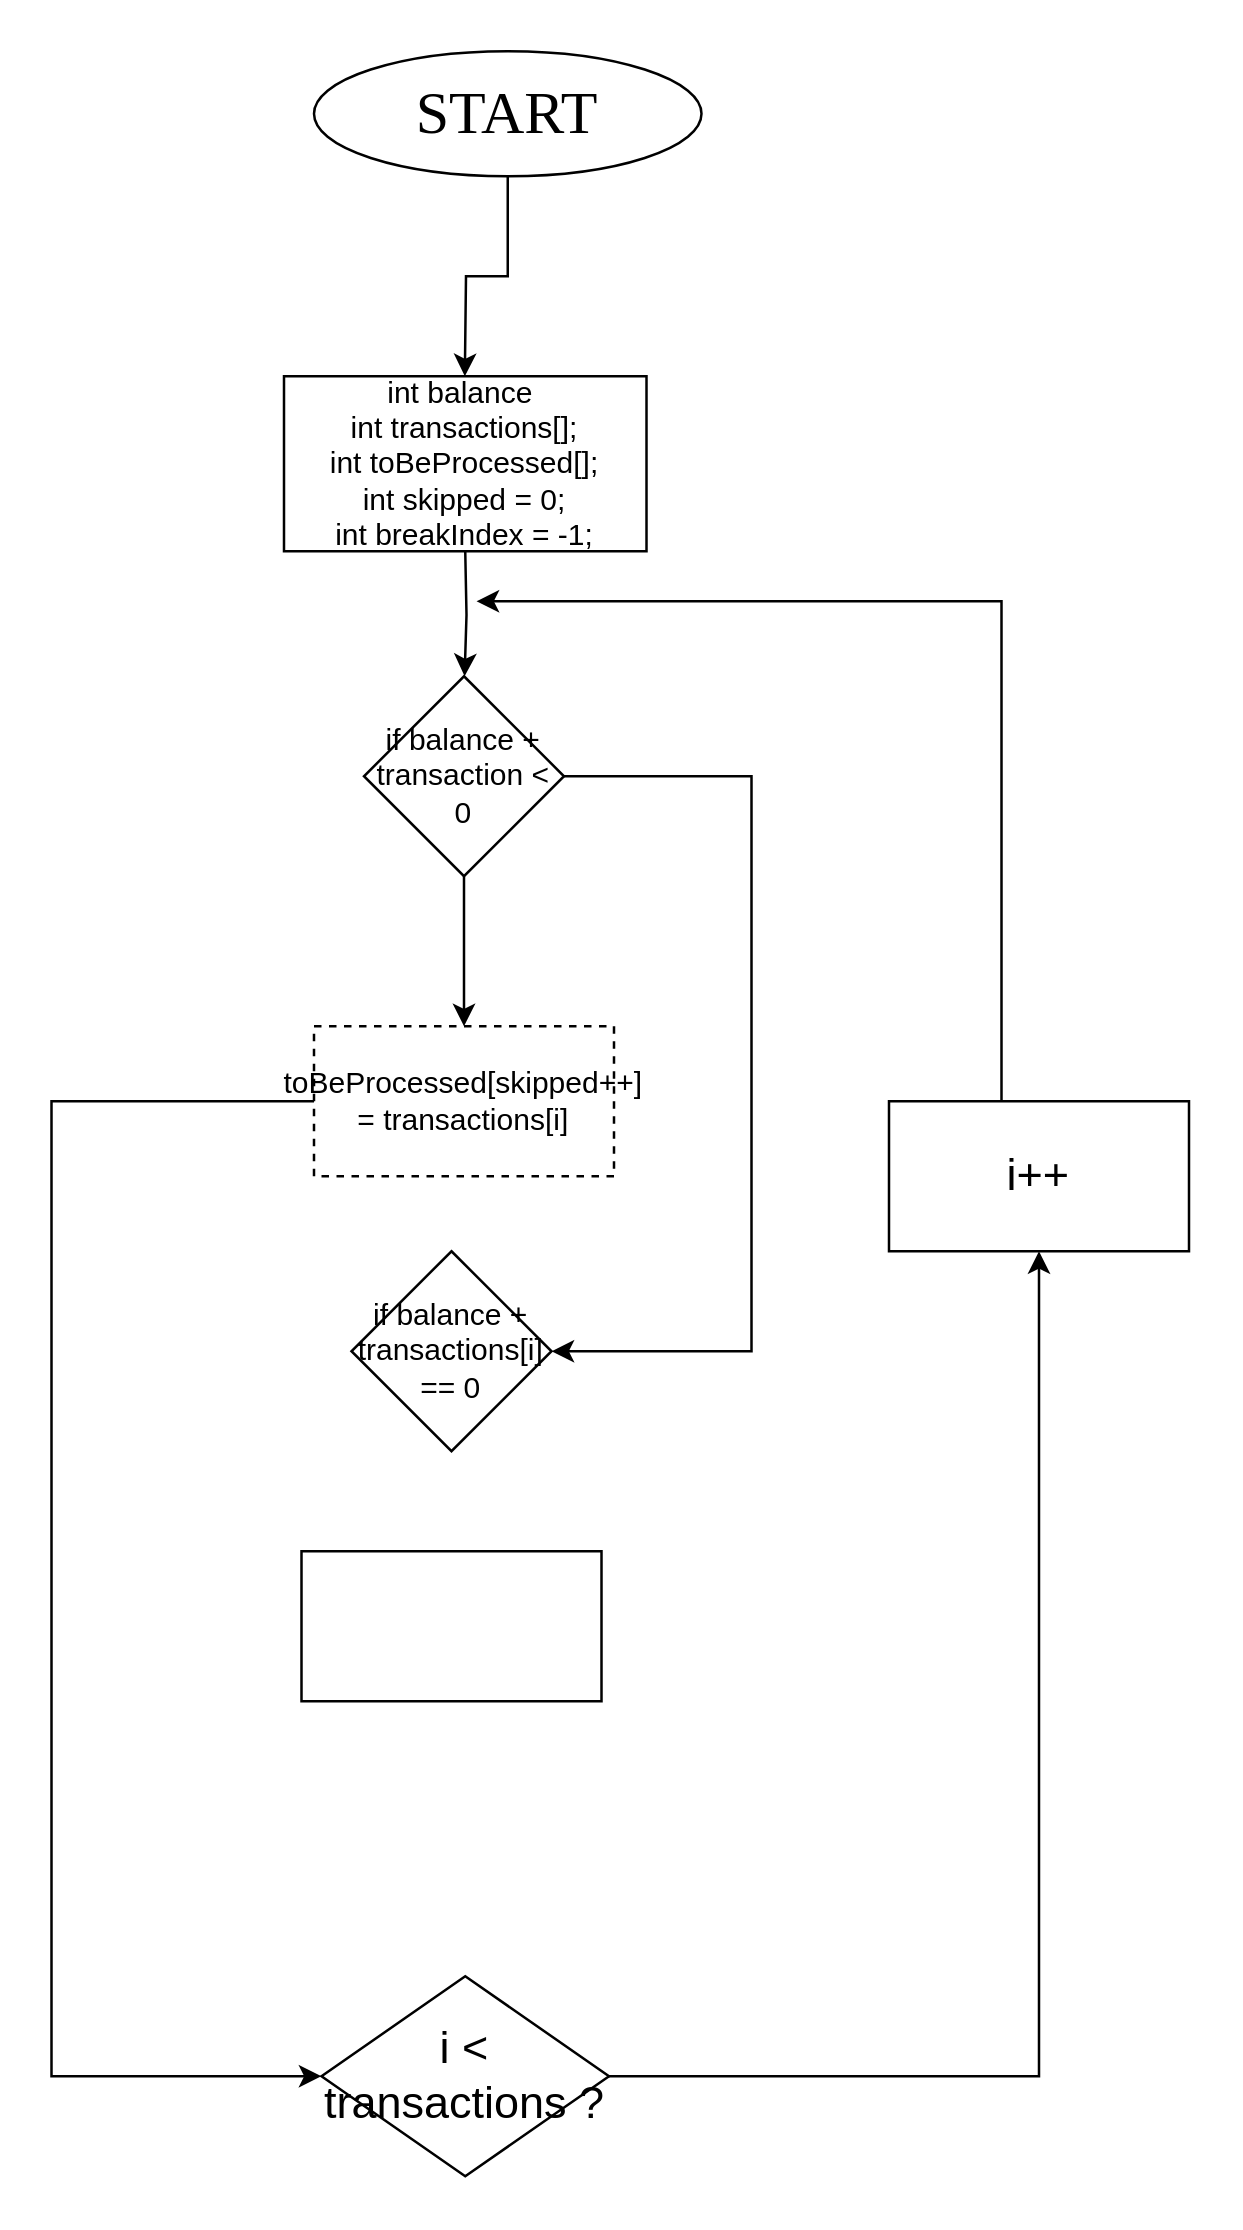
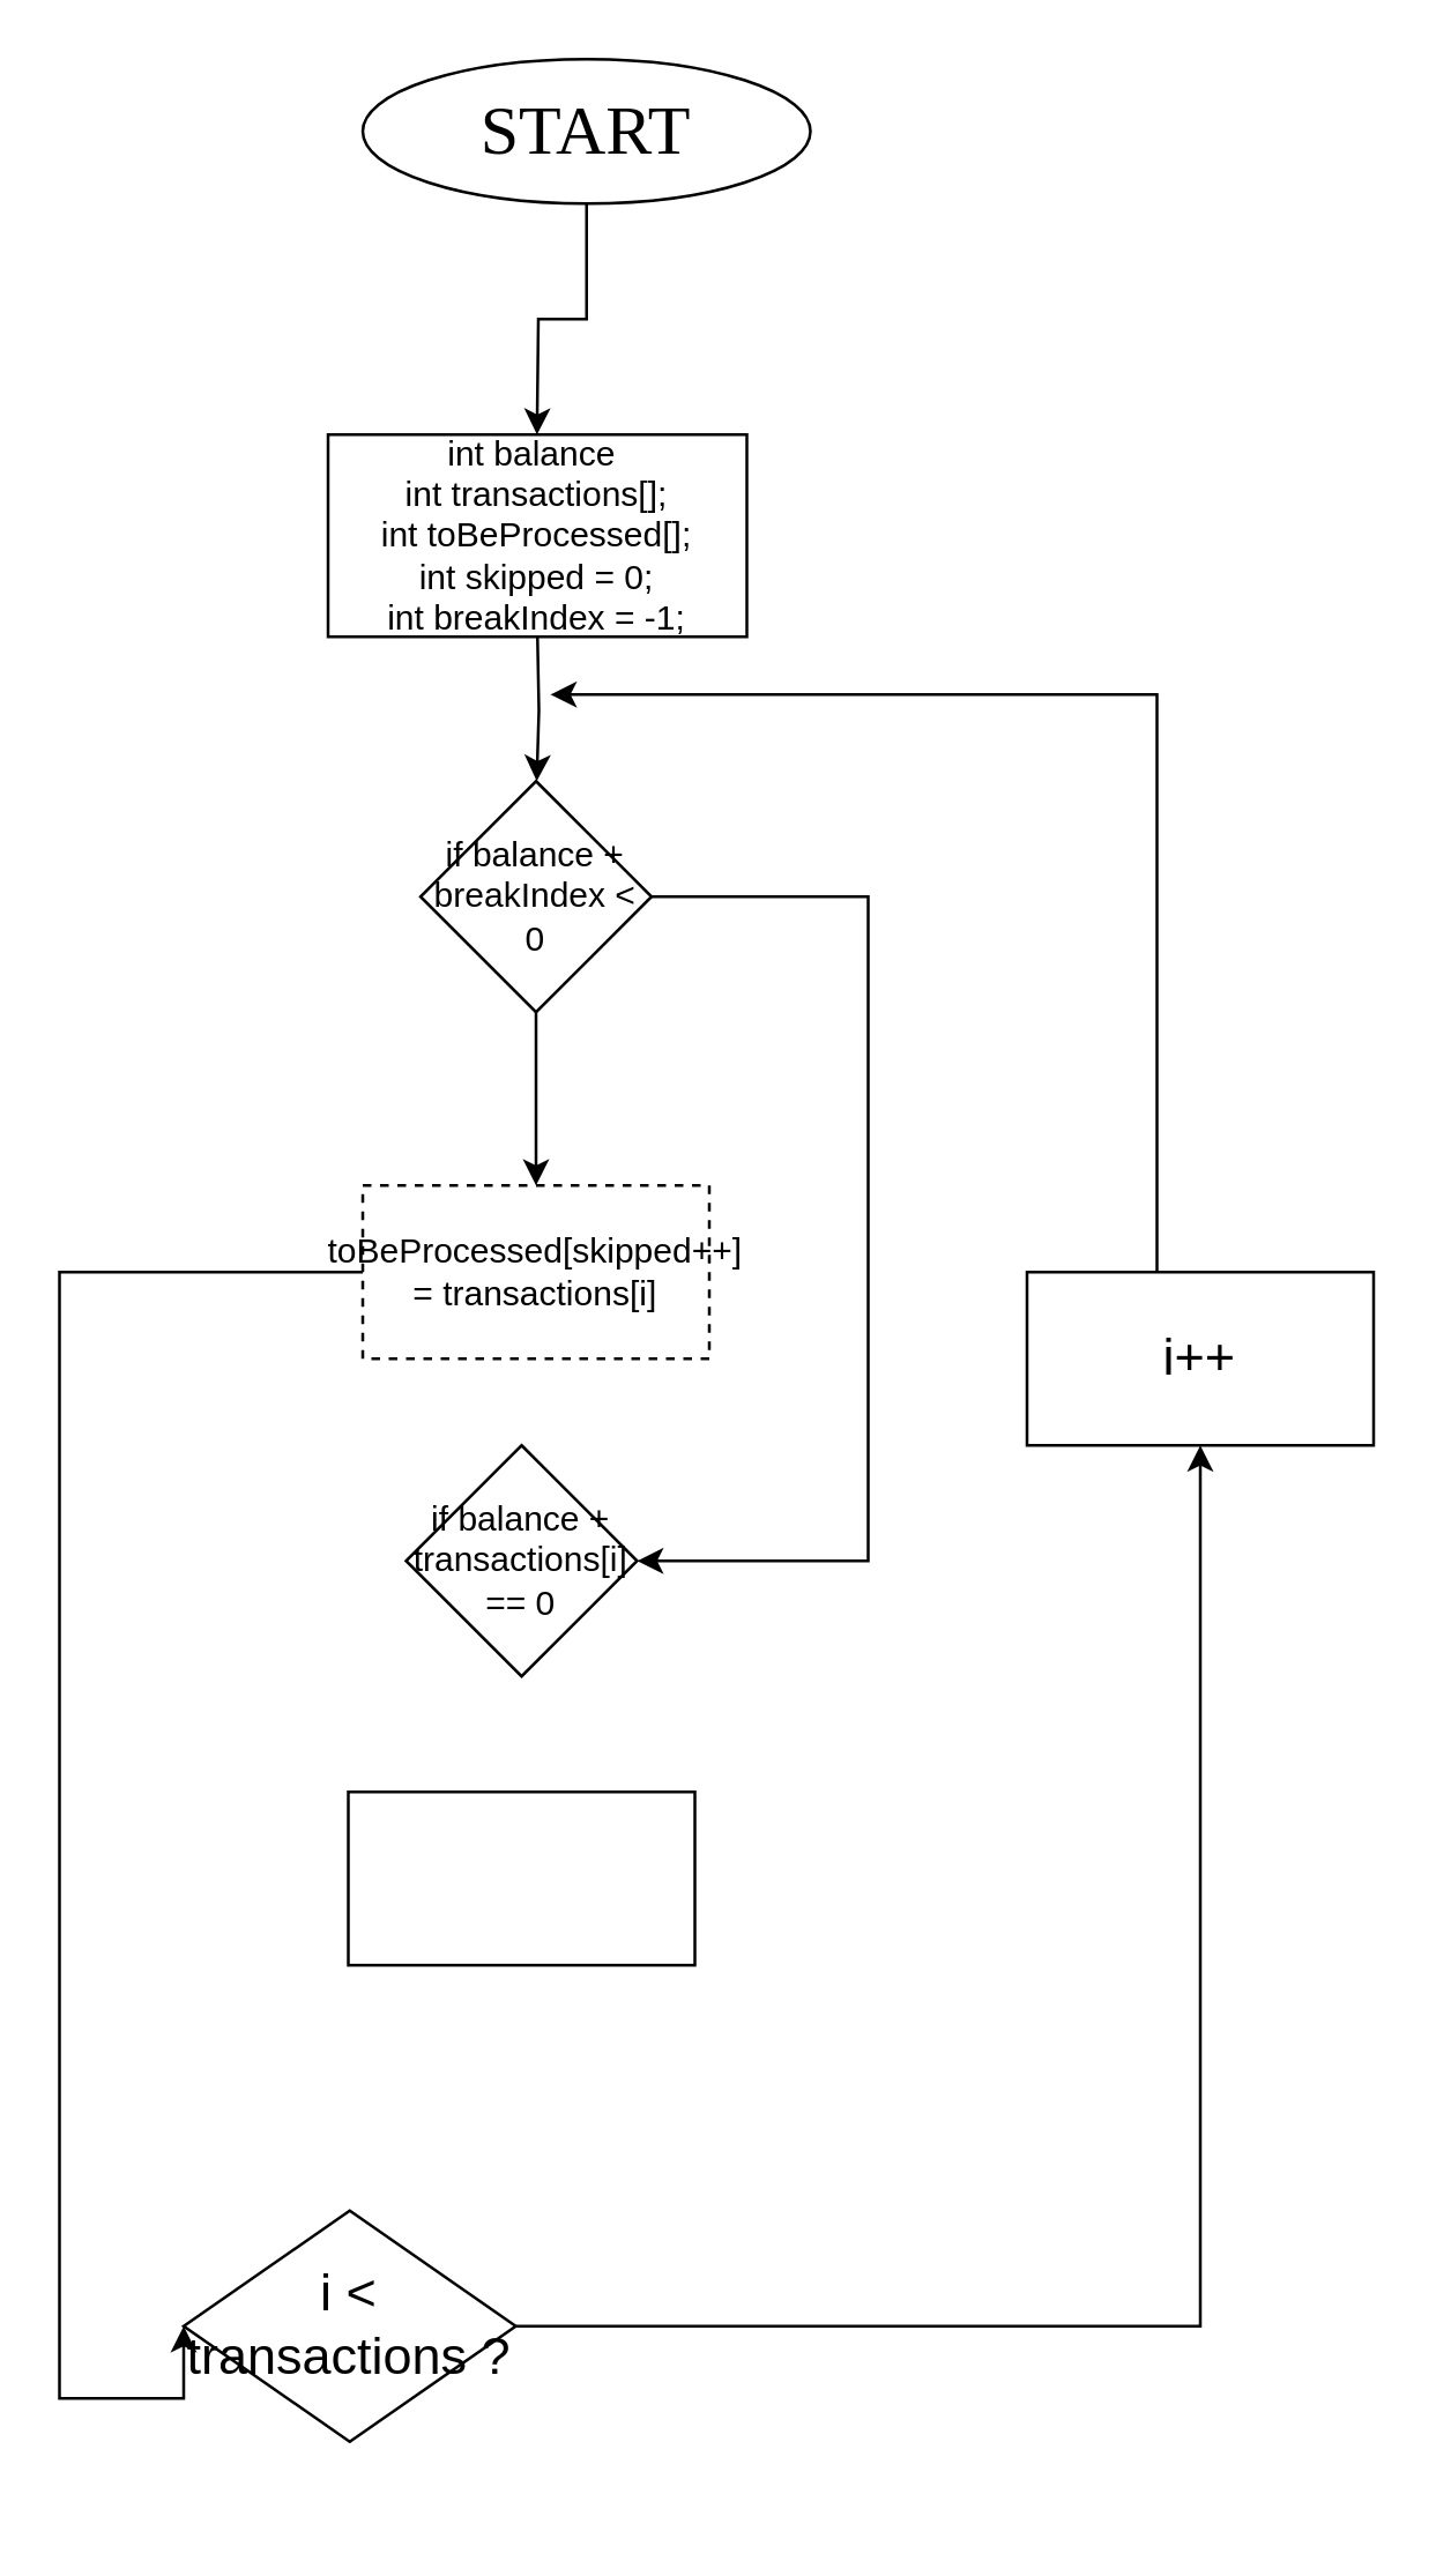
  <mxCell id="0" />
  <mxCell id="1" parent="0" />
  <mxCell id="2" style="edgeStyle=orthogonalEdgeStyle;rounded=0;orthogonalLoop=1;jettySize=auto;html=1;exitX=0.5;exitY=1;exitDx=0;exitDy=0;" parent="1" source="3" edge="1"><mxGeometry relative="1" as="geometry"><mxPoint x="185.333" y="150" as="targetPoint" /></mxGeometry></mxCell>
  <mxCell id="3" value="&lt;font style=&quot;font-size: 24px;&quot; face=&quot;Lucida Console&quot;&gt;START&lt;/font&gt;" style="ellipse;whiteSpace=wrap;html=1;" parent="1" vertex="1"><mxGeometry x="125" y="20" width="155" height="50" as="geometry" /></mxCell>
  <mxCell id="4" style="edgeStyle=orthogonalEdgeStyle;rounded=0;orthogonalLoop=1;jettySize=auto;html=1;entryX=0.5;entryY=0;entryDx=0;entryDy=0;" parent="1" edge="1"><mxGeometry relative="1" as="geometry"><mxPoint x="185.25" y="270" as="targetPoint" /><mxPoint x="185.5" y="220" as="sourcePoint" /></mxGeometry></mxCell>
  <mxCell id="5" style="edgeStyle=orthogonalEdgeStyle;rounded=0;orthogonalLoop=1;jettySize=auto;html=1;entryX=0.5;entryY=1;entryDx=0;entryDy=0;" edge="1" parent="1" source="6" target="9"><mxGeometry relative="1" as="geometry"><mxPoint x="330" y="310" as="targetPoint" /></mxGeometry></mxCell>
- <mxCell id="6" value="&lt;font style=&quot;font-size: 18px;&quot; face=&quot;Helvetica&quot;&gt;i &amp;lt; transactions ?&lt;/font&gt;" style="rhombus;whiteSpace=wrap;html=1;" parent="1" vertex="1"><mxGeometry x="128" y="790" width="115" height="80" as="geometry" /></mxCell>
+ <mxCell id="6" value="&lt;font style=&quot;font-size: 18px;&quot; face=&quot;Helvetica&quot;&gt;i &amp;lt; transactions ?&lt;/font&gt;" style="rhombus;whiteSpace=wrap;html=1;" parent="1" vertex="1"><mxGeometry x="63" y="765" width="115" height="80" as="geometry" /></mxCell>
  <mxCell id="7" value="int balance&amp;nbsp;&lt;div&gt;int transactions[];&lt;/div&gt;&lt;div&gt;int toBeProcessed[];&lt;/div&gt;&lt;div&gt;int skipped = 0;&lt;/div&gt;&lt;div&gt;int breakIndex = -1;&lt;/div&gt;" style="rounded=0;whiteSpace=wrap;html=1;" vertex="1" parent="1"><mxGeometry x="113" y="150" width="145" height="70" as="geometry" /></mxCell>
  <mxCell id="8" style="edgeStyle=orthogonalEdgeStyle;rounded=0;orthogonalLoop=1;jettySize=auto;html=1;" edge="1" parent="1" source="9"><mxGeometry relative="1" as="geometry"><mxPoint x="190" y="240" as="targetPoint" /><Array as="points"><mxPoint x="400" y="240" /></Array></mxGeometry></mxCell>
  <mxCell id="9" value="&lt;font style=&quot;font-size: 18px;&quot;&gt;i++&lt;/font&gt;" style="rounded=0;whiteSpace=wrap;html=1;" vertex="1" parent="1"><mxGeometry x="355" y="440" width="120" height="60" as="geometry" /></mxCell>
  <mxCell id="10" style="edgeStyle=orthogonalEdgeStyle;rounded=0;orthogonalLoop=1;jettySize=auto;html=1;entryX=0.5;entryY=0;entryDx=0;entryDy=0;" edge="1" parent="1" source="12" target="14"><mxGeometry relative="1" as="geometry" /></mxCell>
  <mxCell id="11" style="edgeStyle=orthogonalEdgeStyle;rounded=0;orthogonalLoop=1;jettySize=auto;html=1;" edge="1" parent="1" source="12"><mxGeometry relative="1" as="geometry"><mxPoint x="220" y="540" as="targetPoint" /><Array as="points"><mxPoint x="300" y="310" /><mxPoint x="300" y="540" /></Array></mxGeometry></mxCell>
- <mxCell id="12" value="if balance +&lt;div&gt;transaction &amp;lt; 0&lt;/div&gt;" style="rhombus;whiteSpace=wrap;html=1;" vertex="1" parent="1"><mxGeometry x="145" y="270" width="80" height="80" as="geometry" /></mxCell>
+ <mxCell id="12" value="if balance +&lt;div&gt;breakIndex &amp;lt; 0&lt;/div&gt;" style="rhombus;whiteSpace=wrap;html=1;" vertex="1" parent="1"><mxGeometry x="145" y="270" width="80" height="80" as="geometry" /></mxCell>
  <mxCell id="13" style="edgeStyle=orthogonalEdgeStyle;rounded=0;orthogonalLoop=1;jettySize=auto;html=1;entryX=0;entryY=0.5;entryDx=0;entryDy=0;" edge="1" parent="1" source="14" target="6"><mxGeometry relative="1" as="geometry"><mxPoint x="20" y="550" as="targetPoint" /><Array as="points"><mxPoint x="20" y="440" /><mxPoint x="20" y="830" /></Array></mxGeometry></mxCell>
  <mxCell id="14" value="toBeProcessed[skipped++]&lt;div&gt;= transactions[i]&lt;/div&gt;" style="rounded=0;whiteSpace=wrap;html=1;align=center;dashed=1;" vertex="1" parent="1"><mxGeometry x="125" y="410" width="120" height="60" as="geometry" /></mxCell>
  <mxCell id="15" value="if balance +&lt;div&gt;transactions[i] == 0&lt;/div&gt;" style="rhombus;whiteSpace=wrap;html=1;" vertex="1" parent="1"><mxGeometry x="140" y="500" width="80" height="80" as="geometry" /></mxCell>
  <mxCell id="16" value="" style="rounded=0;whiteSpace=wrap;html=1;" vertex="1" parent="1"><mxGeometry x="120" y="620" width="120" height="60" as="geometry" /></mxCell>
